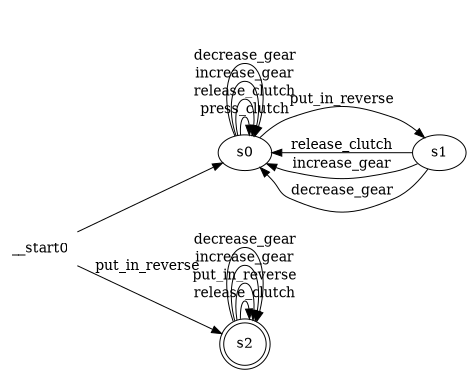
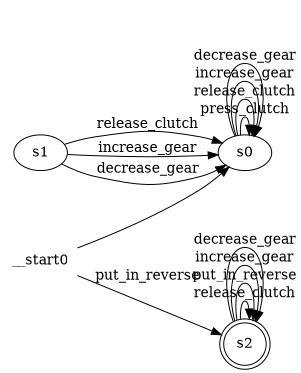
  digraph {
    rankdir=LR
    n1 [label=s0]
    n2 [label=s1]
    n3 [label=s2 shape=doublecircle]
    __start0 [shape=none]
    n1 -> n1 [label=press_clutch]
    n1 -> n1 [label=release_clutch]
    n1 -> n1 [label=increase_gear]
    n1 -> n1 [label=decrease_gear]
-   n1 -> n2 [label=put_in_reverse]
    n2 -> n1 [label=release_clutch]
    n2 -> n1 [label=increase_gear]
    n2 -> n1 [label=decrease_gear]
    n3 -> n3 [label=release_clutch]
    n3 -> n3 [label=put_in_reverse]
    n3 -> n3 [label=increase_gear]
    n3 -> n3 [label=decrease_gear]
    __start0 -> n1
    __start0 -> n3 [label=put_in_reverse]
  }
